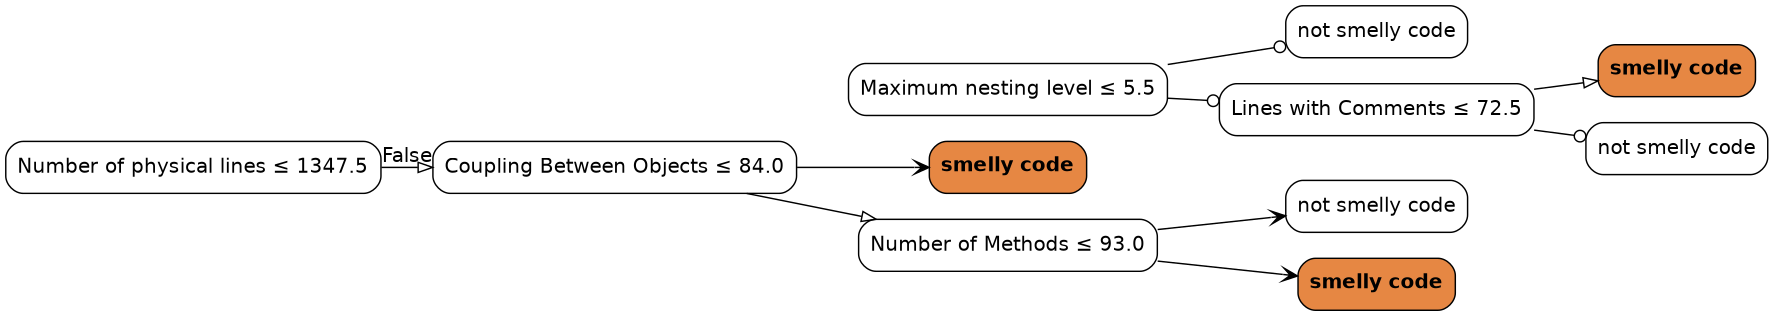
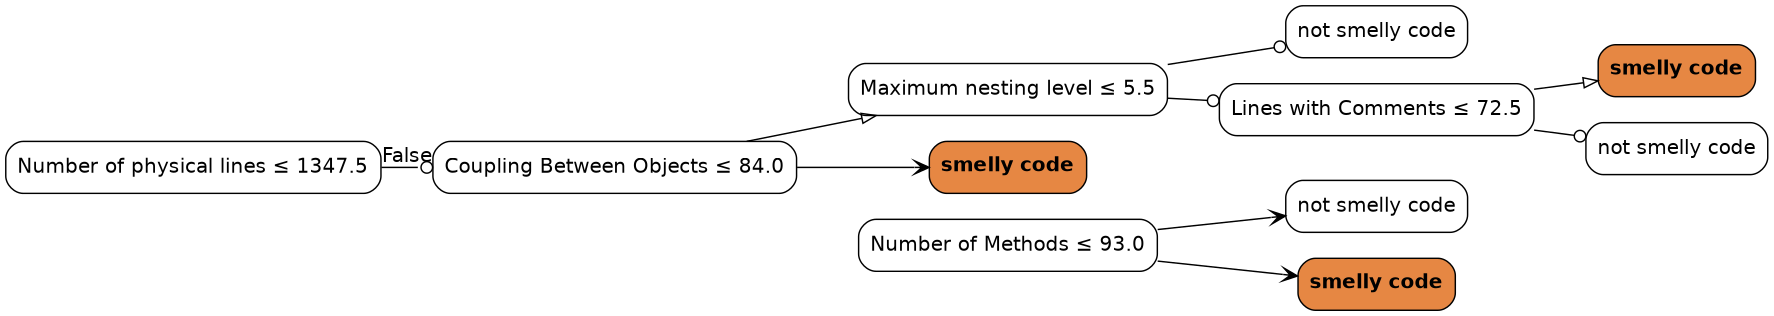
  digraph {
    rankdir=LR
    node [color=black fillcolor="#FFFFFF" fontname=helvetica shape=box style="filled, rounded"]
    edge [arrowhead=onormal fontname=helvetica]
    n1 [label=<Number of physical lines &le; 1347.5>]
    n2 [label=<Coupling Between Objects &le; 84.0>]
    n3 [label=<Maximum nesting level &le; 5.5>]
    n4 [label=<not smelly code>]
    n5 [label=<Lines with Comments &le; 72.5>]
    n6 [fillcolor="#e68743" label=<<b>smelly code</b>>]
    n7 [label=<Number of Methods &le; 93.0>]
    n8 [fillcolor="#e68743" label=<<b>smelly code</b>>]
    n9 [label=<not smelly code>]
    n10 [label=<not smelly code>]
    n11 [fillcolor="#e68743" label=<<b>smelly code</b>>]
-   n1 -> n2 [headlabel=False labelangle=-45 labeldistance=2.5]
+   n1 -> n2 [arrowhead=odot headlabel=False labelangle=-45 labeldistance=2.5]
    n2 -> n6 [arrowhead=vee]
-   n2 -> n7
+   n2 -> n3
    n3 -> n4 [arrowhead=odot]
    n3 -> n5 [arrowhead=odot]
    n5 -> n8
    n5 -> n9 [arrowhead=odot]
    n7 -> n10 [arrowhead=vee]
    n7 -> n11 [arrowhead=vee]
  }
